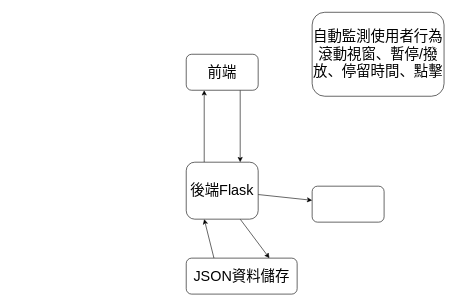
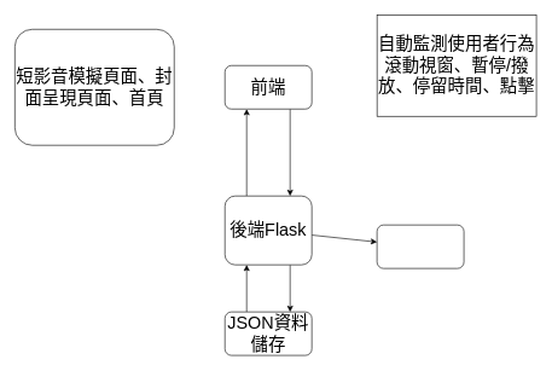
  <mxCell id="0" />
  <mxCell id="1" parent="0" />
  <mxCell id="2" style="edgeStyle=none;html=1;exitX=0.25;exitY=0;exitDx=0;exitDy=0;entryX=0.25;entryY=1;entryDx=0;entryDy=0;fontSize=24;" edge="1" parent="1" source="5" target="7"><mxGeometry relative="1" as="geometry" /></mxCell>
  <mxCell id="3" style="edgeStyle=none;html=1;exitX=0.75;exitY=1;exitDx=0;exitDy=0;entryX=0.75;entryY=0;entryDx=0;entryDy=0;fontSize=24;" edge="1" parent="1" source="5" target="9"><mxGeometry relative="1" as="geometry" /></mxCell>
  <mxCell id="4" style="edgeStyle=none;html=1;fontSize=24;" edge="1" parent="1" source="5" target="12"><mxGeometry relative="1" as="geometry"><mxPoint x="580" y="340" as="targetPoint" /></mxGeometry></mxCell>
  <mxCell id="5" value="&lt;font style=&quot;font-size: 24px;&quot;&gt;後端Flask&lt;/font&gt;" style="rounded=1;whiteSpace=wrap;html=1;" vertex="1" parent="1"><mxGeometry x="310" y="270" width="120" height="95" as="geometry" /></mxCell>
  <mxCell id="6" style="edgeStyle=none;html=1;exitX=0.75;exitY=1;exitDx=0;exitDy=0;entryX=0.75;entryY=0;entryDx=0;entryDy=0;fontSize=24;" edge="1" parent="1" source="7" target="5"><mxGeometry relative="1" as="geometry" /></mxCell>
  <mxCell id="7" value="&lt;span style=&quot;font-size: 24px;&quot;&gt;前端&lt;/span&gt;" style="rounded=1;whiteSpace=wrap;html=1;" vertex="1" parent="1"><mxGeometry x="310" y="90" width="120" height="60" as="geometry" /></mxCell>
  <mxCell id="8" style="edgeStyle=none;html=1;exitX=0.25;exitY=0;exitDx=0;exitDy=0;entryX=0.25;entryY=1;entryDx=0;entryDy=0;fontSize=24;" edge="1" parent="1" source="9" target="5"><mxGeometry relative="1" as="geometry" /></mxCell>
- <mxCell id="9" value="&lt;span style=&quot;font-size: 24px;&quot;&gt;JSON資料儲存&lt;/span&gt;" style="rounded=1;whiteSpace=wrap;html=1;" vertex="1" parent="1"><mxGeometry x="310" y="430" width="185" height="60" as="geometry" /></mxCell>
- <mxCell id="10" value="自動監測使用者行為&lt;br&gt;滾動視窗、暫停/撥放、停留時間、點擊" style="rounded=1;whiteSpace=wrap;html=1;fontSize=24;" vertex="1" parent="1"><mxGeometry x="520" y="20" width="220" height="140" as="geometry" /></mxCell>
+ <mxCell id="9" value="&lt;span style=&quot;font-size: 24px;&quot;&gt;JSON資料儲存&lt;/span&gt;" style="rounded=1;whiteSpace=wrap;html=1;" vertex="1" parent="1"><mxGeometry x="310" y="430" width="120" height="60" as="geometry" /></mxCell>
+ <mxCell id="10" value="自動監測使用者行為&lt;br&gt;滾動視窗、暫停/撥放、停留時間、點擊" style="whiteSpace=wrap;html=1;fontSize=24;rounded=0;" vertex="1" parent="1"><mxGeometry x="520" y="20" width="220" height="140" as="geometry" /></mxCell>
+ <mxCell id="11" value="短影音模擬頁面、封面呈現頁面、首頁" style="rounded=1;whiteSpace=wrap;html=1;fontSize=24;" vertex="1" parent="1"><mxGeometry x="20" y="40" width="220" height="160" as="geometry" /></mxCell>
  <mxCell id="12" value="" style="rounded=1;whiteSpace=wrap;html=1;fontSize=24;" vertex="1" parent="1"><mxGeometry x="520" y="310" width="120" height="60" as="geometry" /></mxCell>
